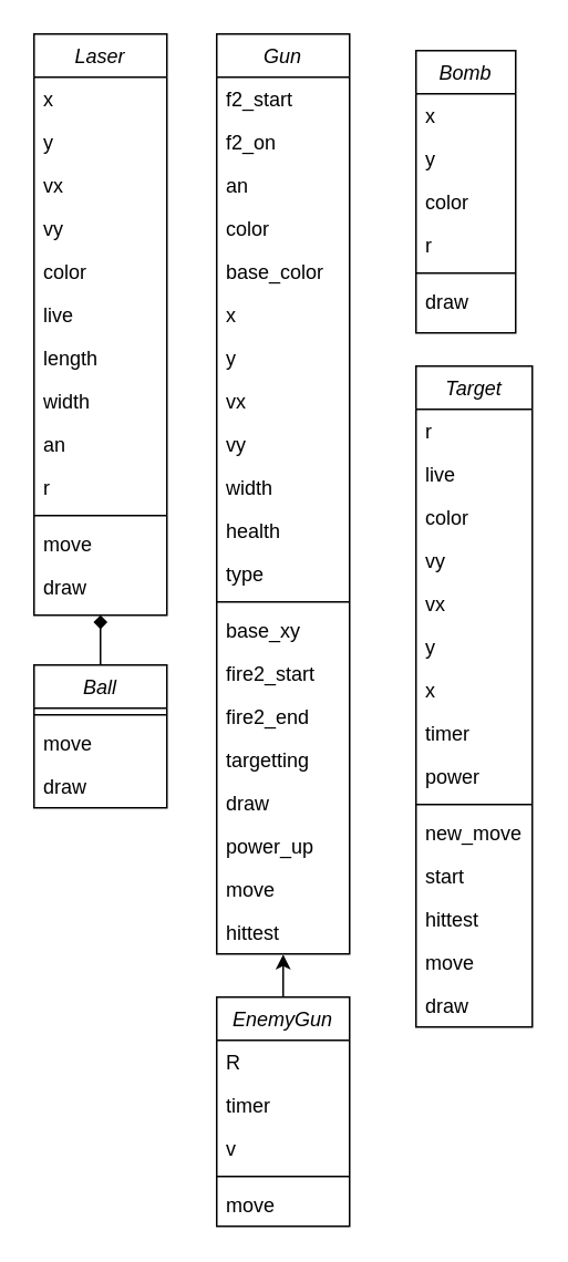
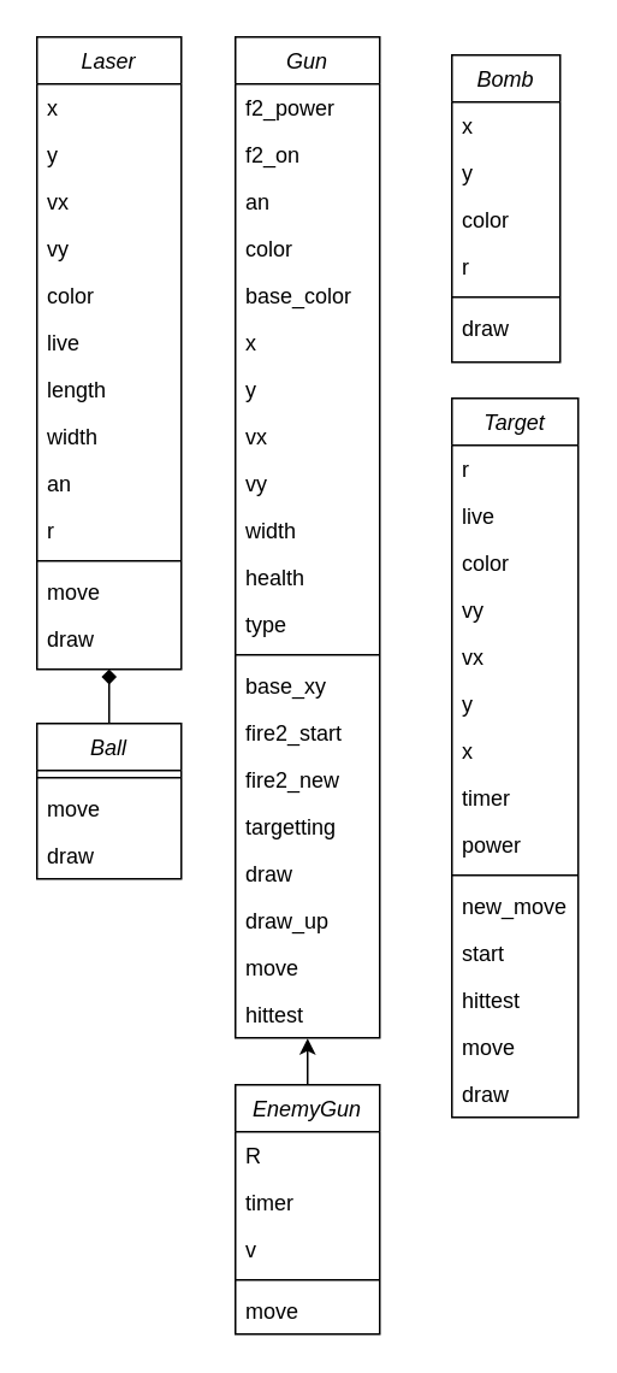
  <mxCell id="0" />
  <mxCell id="1" parent="0" />
  <mxCell id="2" value="Laser" style="swimlane;fontStyle=2;align=center;verticalAlign=top;childLayout=stackLayout;horizontal=1;startSize=26;horizontalStack=0;resizeParent=1;resizeLast=0;collapsible=1;marginBottom=0;rounded=0;shadow=0;strokeWidth=1;" vertex="1" parent="1"><mxGeometry x="20" y="20" width="80" height="350" as="geometry"><mxRectangle x="230" y="140" width="160" height="26" as="alternateBounds" /></mxGeometry></mxCell>
  <mxCell id="3" value="x" style="text;align=left;verticalAlign=top;spacingLeft=4;spacingRight=4;overflow=hidden;rotatable=0;points=[[0,0.5],[1,0.5]];portConstraint=eastwest;" vertex="1" parent="2"><mxGeometry y="26" width="80" height="26" as="geometry" /></mxCell>
  <mxCell id="4" value="y" style="text;align=left;verticalAlign=top;spacingLeft=4;spacingRight=4;overflow=hidden;rotatable=0;points=[[0,0.5],[1,0.5]];portConstraint=eastwest;rounded=0;shadow=0;html=0;" vertex="1" parent="2"><mxGeometry y="52" width="80" height="26" as="geometry" /></mxCell>
  <mxCell id="5" value="vx" style="text;align=left;verticalAlign=top;spacingLeft=4;spacingRight=4;overflow=hidden;rotatable=0;points=[[0,0.5],[1,0.5]];portConstraint=eastwest;rounded=0;shadow=0;html=0;" vertex="1" parent="2"><mxGeometry y="78" width="80" height="26" as="geometry" /></mxCell>
  <mxCell id="6" value="vy" style="text;align=left;verticalAlign=top;spacingLeft=4;spacingRight=4;overflow=hidden;rotatable=0;points=[[0,0.5],[1,0.5]];portConstraint=eastwest;rounded=0;shadow=0;html=0;" vertex="1" parent="2"><mxGeometry y="104" width="80" height="26" as="geometry" /></mxCell>
  <mxCell id="7" value="color" style="text;align=left;verticalAlign=top;spacingLeft=4;spacingRight=4;overflow=hidden;rotatable=0;points=[[0,0.5],[1,0.5]];portConstraint=eastwest;rounded=0;shadow=0;html=0;" vertex="1" parent="2"><mxGeometry y="130" width="80" height="26" as="geometry" /></mxCell>
  <mxCell id="8" value="live&#10;" style="text;align=left;verticalAlign=top;spacingLeft=4;spacingRight=4;overflow=hidden;rotatable=0;points=[[0,0.5],[1,0.5]];portConstraint=eastwest;rounded=0;shadow=0;html=0;" vertex="1" parent="2"><mxGeometry y="156" width="80" height="26" as="geometry" /></mxCell>
  <mxCell id="9" value="length" style="text;align=left;verticalAlign=top;spacingLeft=4;spacingRight=4;overflow=hidden;rotatable=0;points=[[0,0.5],[1,0.5]];portConstraint=eastwest;rounded=0;shadow=0;html=0;" vertex="1" parent="2"><mxGeometry y="182" width="80" height="26" as="geometry" /></mxCell>
  <mxCell id="10" value="width" style="text;align=left;verticalAlign=top;spacingLeft=4;spacingRight=4;overflow=hidden;rotatable=0;points=[[0,0.5],[1,0.5]];portConstraint=eastwest;rounded=0;shadow=0;html=0;" vertex="1" parent="2"><mxGeometry y="208" width="80" height="26" as="geometry" /></mxCell>
  <mxCell id="11" value="an" style="text;align=left;verticalAlign=top;spacingLeft=4;spacingRight=4;overflow=hidden;rotatable=0;points=[[0,0.5],[1,0.5]];portConstraint=eastwest;rounded=0;shadow=0;html=0;" vertex="1" parent="2"><mxGeometry y="234" width="80" height="26" as="geometry" /></mxCell>
  <mxCell id="12" value="r" style="text;align=left;verticalAlign=top;spacingLeft=4;spacingRight=4;overflow=hidden;rotatable=0;points=[[0,0.5],[1,0.5]];portConstraint=eastwest;rounded=0;shadow=0;html=0;" vertex="1" parent="2"><mxGeometry y="260" width="80" height="26" as="geometry" /></mxCell>
  <mxCell id="13" value="" style="line;html=1;strokeWidth=1;align=left;verticalAlign=middle;spacingTop=-1;spacingLeft=3;spacingRight=3;rotatable=0;labelPosition=right;points=[];portConstraint=eastwest;" vertex="1" parent="2"><mxGeometry y="286" width="80" height="8" as="geometry" /></mxCell>
  <mxCell id="14" value="move" style="text;align=left;verticalAlign=top;spacingLeft=4;spacingRight=4;overflow=hidden;rotatable=0;points=[[0,0.5],[1,0.5]];portConstraint=eastwest;" vertex="1" parent="2"><mxGeometry y="294" width="80" height="26" as="geometry" /></mxCell>
  <mxCell id="15" value="draw" style="text;align=left;verticalAlign=top;spacingLeft=4;spacingRight=4;overflow=hidden;rotatable=0;points=[[0,0.5],[1,0.5]];portConstraint=eastwest;" vertex="1" parent="2"><mxGeometry y="320" width="80" height="26" as="geometry" /></mxCell>
  <mxCell id="16" style="edgeStyle=orthogonalEdgeStyle;rounded=0;orthogonalLoop=1;jettySize=auto;html=1;exitX=0.5;exitY=0;exitDx=0;exitDy=0;entryX=0.5;entryY=1;entryDx=0;entryDy=0;endArrow=diamond;" edge="1" parent="1" source="17" target="2"><mxGeometry relative="1" as="geometry"><mxPoint x="99.36" y="391.662" as="targetPoint" /></mxGeometry></mxCell>
  <mxCell id="17" value="Ball" style="swimlane;fontStyle=2;align=center;verticalAlign=top;childLayout=stackLayout;horizontal=1;startSize=26;horizontalStack=0;resizeParent=1;resizeLast=0;collapsible=1;marginBottom=0;rounded=0;shadow=0;strokeWidth=1;" vertex="1" parent="1"><mxGeometry x="20" y="400" width="80" height="86" as="geometry"><mxRectangle x="230" y="140" width="160" height="26" as="alternateBounds" /></mxGeometry></mxCell>
  <mxCell id="18" value="" style="line;html=1;strokeWidth=1;align=left;verticalAlign=middle;spacingTop=-1;spacingLeft=3;spacingRight=3;rotatable=0;labelPosition=right;points=[];portConstraint=eastwest;" vertex="1" parent="17"><mxGeometry y="26" width="80" height="8" as="geometry" /></mxCell>
  <mxCell id="19" value="move" style="text;align=left;verticalAlign=top;spacingLeft=4;spacingRight=4;overflow=hidden;rotatable=0;points=[[0,0.5],[1,0.5]];portConstraint=eastwest;" vertex="1" parent="17"><mxGeometry y="34" width="80" height="26" as="geometry" /></mxCell>
  <mxCell id="20" value="draw" style="text;align=left;verticalAlign=top;spacingLeft=4;spacingRight=4;overflow=hidden;rotatable=0;points=[[0,0.5],[1,0.5]];portConstraint=eastwest;" vertex="1" parent="17"><mxGeometry y="60" width="80" height="26" as="geometry" /></mxCell>
  <mxCell id="21" value="Target" style="swimlane;fontStyle=2;align=center;verticalAlign=top;childLayout=stackLayout;horizontal=1;startSize=26;horizontalStack=0;resizeParent=1;resizeLast=0;collapsible=1;marginBottom=0;rounded=0;shadow=0;strokeWidth=1;" vertex="1" parent="1"><mxGeometry x="250" y="220" width="70" height="398" as="geometry"><mxRectangle x="230" y="140" width="160" height="26" as="alternateBounds" /></mxGeometry></mxCell>
  <mxCell id="22" value="r" style="text;align=left;verticalAlign=top;spacingLeft=4;spacingRight=4;overflow=hidden;rotatable=0;points=[[0,0.5],[1,0.5]];portConstraint=eastwest;rounded=0;shadow=0;html=0;" vertex="1" parent="21"><mxGeometry y="26" width="70" height="26" as="geometry" /></mxCell>
  <mxCell id="23" value="live&#10;" style="text;align=left;verticalAlign=top;spacingLeft=4;spacingRight=4;overflow=hidden;rotatable=0;points=[[0,0.5],[1,0.5]];portConstraint=eastwest;rounded=0;shadow=0;html=0;" vertex="1" parent="21"><mxGeometry y="52" width="70" height="26" as="geometry" /></mxCell>
  <mxCell id="24" value="color" style="text;align=left;verticalAlign=top;spacingLeft=4;spacingRight=4;overflow=hidden;rotatable=0;points=[[0,0.5],[1,0.5]];portConstraint=eastwest;rounded=0;shadow=0;html=0;" vertex="1" parent="21"><mxGeometry y="78" width="70" height="26" as="geometry" /></mxCell>
  <mxCell id="25" value="vy" style="text;align=left;verticalAlign=top;spacingLeft=4;spacingRight=4;overflow=hidden;rotatable=0;points=[[0,0.5],[1,0.5]];portConstraint=eastwest;rounded=0;shadow=0;html=0;" vertex="1" parent="21"><mxGeometry y="104" width="70" height="26" as="geometry" /></mxCell>
  <mxCell id="26" value="vx" style="text;align=left;verticalAlign=top;spacingLeft=4;spacingRight=4;overflow=hidden;rotatable=0;points=[[0,0.5],[1,0.5]];portConstraint=eastwest;rounded=0;shadow=0;html=0;" vertex="1" parent="21"><mxGeometry y="130" width="70" height="26" as="geometry" /></mxCell>
  <mxCell id="27" value="y" style="text;align=left;verticalAlign=top;spacingLeft=4;spacingRight=4;overflow=hidden;rotatable=0;points=[[0,0.5],[1,0.5]];portConstraint=eastwest;rounded=0;shadow=0;html=0;" vertex="1" parent="21"><mxGeometry y="156" width="70" height="26" as="geometry" /></mxCell>
  <mxCell id="28" value="x" style="text;align=left;verticalAlign=top;spacingLeft=4;spacingRight=4;overflow=hidden;rotatable=0;points=[[0,0.5],[1,0.5]];portConstraint=eastwest;" vertex="1" parent="21"><mxGeometry y="182" width="70" height="26" as="geometry" /></mxCell>
  <mxCell id="29" value="timer" style="text;align=left;verticalAlign=top;spacingLeft=4;spacingRight=4;overflow=hidden;rotatable=0;points=[[0,0.5],[1,0.5]];portConstraint=eastwest;" vertex="1" parent="21"><mxGeometry y="208" width="70" height="26" as="geometry" /></mxCell>
  <mxCell id="30" value="power" style="text;align=left;verticalAlign=top;spacingLeft=4;spacingRight=4;overflow=hidden;rotatable=0;points=[[0,0.5],[1,0.5]];portConstraint=eastwest;" vertex="1" parent="21"><mxGeometry y="234" width="70" height="26" as="geometry" /></mxCell>
  <mxCell id="31" value="" style="line;html=1;strokeWidth=1;align=left;verticalAlign=middle;spacingTop=-1;spacingLeft=3;spacingRight=3;rotatable=0;labelPosition=right;points=[];portConstraint=eastwest;" vertex="1" parent="21"><mxGeometry y="260" width="70" height="8" as="geometry" /></mxCell>
  <mxCell id="32" value="new_move" style="text;align=left;verticalAlign=top;spacingLeft=4;spacingRight=4;overflow=hidden;rotatable=0;points=[[0,0.5],[1,0.5]];portConstraint=eastwest;" vertex="1" parent="21"><mxGeometry y="268" width="70" height="26" as="geometry" /></mxCell>
  <mxCell id="33" value="start" style="text;align=left;verticalAlign=top;spacingLeft=4;spacingRight=4;overflow=hidden;rotatable=0;points=[[0,0.5],[1,0.5]];portConstraint=eastwest;" vertex="1" parent="21"><mxGeometry y="294" width="70" height="26" as="geometry" /></mxCell>
  <mxCell id="34" value="hittest" style="text;align=left;verticalAlign=top;spacingLeft=4;spacingRight=4;overflow=hidden;rotatable=0;points=[[0,0.5],[1,0.5]];portConstraint=eastwest;" vertex="1" parent="21"><mxGeometry y="320" width="70" height="26" as="geometry" /></mxCell>
  <mxCell id="35" value="move" style="text;align=left;verticalAlign=top;spacingLeft=4;spacingRight=4;overflow=hidden;rotatable=0;points=[[0,0.5],[1,0.5]];portConstraint=eastwest;" vertex="1" parent="21"><mxGeometry y="346" width="70" height="26" as="geometry" /></mxCell>
  <mxCell id="36" value="draw" style="text;align=left;verticalAlign=top;spacingLeft=4;spacingRight=4;overflow=hidden;rotatable=0;points=[[0,0.5],[1,0.5]];portConstraint=eastwest;" vertex="1" parent="21"><mxGeometry y="372" width="70" height="26" as="geometry" /></mxCell>
  <mxCell id="37" value="Gun" style="swimlane;fontStyle=2;align=center;verticalAlign=top;childLayout=stackLayout;horizontal=1;startSize=26;horizontalStack=0;resizeParent=1;resizeLast=0;collapsible=1;marginBottom=0;rounded=0;shadow=0;strokeWidth=1;" vertex="1" parent="1"><mxGeometry x="130" y="20" width="80" height="554" as="geometry"><mxRectangle x="230" y="140" width="160" height="26" as="alternateBounds" /></mxGeometry></mxCell>
- <mxCell id="38" value="f2_start" style="text;align=left;verticalAlign=top;spacingLeft=4;spacingRight=4;overflow=hidden;rotatable=0;points=[[0,0.5],[1,0.5]];portConstraint=eastwest;rounded=0;shadow=0;html=0;" vertex="1" parent="37"><mxGeometry y="26" width="80" height="26" as="geometry" /></mxCell>
+ <mxCell id="38" value="f2_power" style="text;align=left;verticalAlign=top;spacingLeft=4;spacingRight=4;overflow=hidden;rotatable=0;points=[[0,0.5],[1,0.5]];portConstraint=eastwest;rounded=0;shadow=0;html=0;" vertex="1" parent="37"><mxGeometry y="26" width="80" height="26" as="geometry" /></mxCell>
  <mxCell id="39" value="f2_on" style="text;align=left;verticalAlign=top;spacingLeft=4;spacingRight=4;overflow=hidden;rotatable=0;points=[[0,0.5],[1,0.5]];portConstraint=eastwest;rounded=0;shadow=0;html=0;" vertex="1" parent="37"><mxGeometry y="52" width="80" height="26" as="geometry" /></mxCell>
  <mxCell id="40" value="an" style="text;align=left;verticalAlign=top;spacingLeft=4;spacingRight=4;overflow=hidden;rotatable=0;points=[[0,0.5],[1,0.5]];portConstraint=eastwest;rounded=0;shadow=0;html=0;" vertex="1" parent="37"><mxGeometry y="78" width="80" height="26" as="geometry" /></mxCell>
  <mxCell id="41" value="color" style="text;align=left;verticalAlign=top;spacingLeft=4;spacingRight=4;overflow=hidden;rotatable=0;points=[[0,0.5],[1,0.5]];portConstraint=eastwest;rounded=0;shadow=0;html=0;" vertex="1" parent="37"><mxGeometry y="104" width="80" height="26" as="geometry" /></mxCell>
  <mxCell id="42" value="base_color" style="text;align=left;verticalAlign=top;spacingLeft=4;spacingRight=4;overflow=hidden;rotatable=0;points=[[0,0.5],[1,0.5]];portConstraint=eastwest;rounded=0;shadow=0;html=0;" vertex="1" parent="37"><mxGeometry y="130" width="80" height="26" as="geometry" /></mxCell>
  <mxCell id="43" value="x" style="text;align=left;verticalAlign=top;spacingLeft=4;spacingRight=4;overflow=hidden;rotatable=0;points=[[0,0.5],[1,0.5]];portConstraint=eastwest;" vertex="1" parent="37"><mxGeometry y="156" width="80" height="26" as="geometry" /></mxCell>
  <mxCell id="44" value="y" style="text;align=left;verticalAlign=top;spacingLeft=4;spacingRight=4;overflow=hidden;rotatable=0;points=[[0,0.5],[1,0.5]];portConstraint=eastwest;rounded=0;shadow=0;html=0;" vertex="1" parent="37"><mxGeometry y="182" width="80" height="26" as="geometry" /></mxCell>
  <mxCell id="45" value="vx" style="text;align=left;verticalAlign=top;spacingLeft=4;spacingRight=4;overflow=hidden;rotatable=0;points=[[0,0.5],[1,0.5]];portConstraint=eastwest;rounded=0;shadow=0;html=0;" vertex="1" parent="37"><mxGeometry y="208" width="80" height="26" as="geometry" /></mxCell>
  <mxCell id="46" value="vy" style="text;align=left;verticalAlign=top;spacingLeft=4;spacingRight=4;overflow=hidden;rotatable=0;points=[[0,0.5],[1,0.5]];portConstraint=eastwest;rounded=0;shadow=0;html=0;" vertex="1" parent="37"><mxGeometry y="234" width="80" height="26" as="geometry" /></mxCell>
  <mxCell id="47" value="width" style="text;align=left;verticalAlign=top;spacingLeft=4;spacingRight=4;overflow=hidden;rotatable=0;points=[[0,0.5],[1,0.5]];portConstraint=eastwest;rounded=0;shadow=0;html=0;" vertex="1" parent="37"><mxGeometry y="260" width="80" height="26" as="geometry" /></mxCell>
  <mxCell id="48" value="health" style="text;align=left;verticalAlign=top;spacingLeft=4;spacingRight=4;overflow=hidden;rotatable=0;points=[[0,0.5],[1,0.5]];portConstraint=eastwest;rounded=0;shadow=0;html=0;" vertex="1" parent="37"><mxGeometry y="286" width="80" height="26" as="geometry" /></mxCell>
  <mxCell id="49" value="type" style="text;align=left;verticalAlign=top;spacingLeft=4;spacingRight=4;overflow=hidden;rotatable=0;points=[[0,0.5],[1,0.5]];portConstraint=eastwest;rounded=0;shadow=0;html=0;" vertex="1" parent="37"><mxGeometry y="312" width="80" height="26" as="geometry" /></mxCell>
  <mxCell id="50" value="" style="line;html=1;strokeWidth=1;align=left;verticalAlign=middle;spacingTop=-1;spacingLeft=3;spacingRight=3;rotatable=0;labelPosition=right;points=[];portConstraint=eastwest;" vertex="1" parent="37"><mxGeometry y="338" width="80" height="8" as="geometry" /></mxCell>
  <mxCell id="51" value="base_xy" style="text;align=left;verticalAlign=top;spacingLeft=4;spacingRight=4;overflow=hidden;rotatable=0;points=[[0,0.5],[1,0.5]];portConstraint=eastwest;" vertex="1" parent="37"><mxGeometry y="346" width="80" height="26" as="geometry" /></mxCell>
  <mxCell id="52" value="fire2_start&#10;" style="text;align=left;verticalAlign=top;spacingLeft=4;spacingRight=4;overflow=hidden;rotatable=0;points=[[0,0.5],[1,0.5]];portConstraint=eastwest;" vertex="1" parent="37"><mxGeometry y="372" width="80" height="26" as="geometry" /></mxCell>
- <mxCell id="53" value="fire2_end" style="text;align=left;verticalAlign=top;spacingLeft=4;spacingRight=4;overflow=hidden;rotatable=0;points=[[0,0.5],[1,0.5]];portConstraint=eastwest;" vertex="1" parent="37"><mxGeometry y="398" width="80" height="26" as="geometry" /></mxCell>
+ <mxCell id="53" value="fire2_new" style="text;align=left;verticalAlign=top;spacingLeft=4;spacingRight=4;overflow=hidden;rotatable=0;points=[[0,0.5],[1,0.5]];portConstraint=eastwest;" vertex="1" parent="37"><mxGeometry y="398" width="80" height="26" as="geometry" /></mxCell>
  <mxCell id="54" value="targetting" style="text;align=left;verticalAlign=top;spacingLeft=4;spacingRight=4;overflow=hidden;rotatable=0;points=[[0,0.5],[1,0.5]];portConstraint=eastwest;" vertex="1" parent="37"><mxGeometry y="424" width="80" height="26" as="geometry" /></mxCell>
  <mxCell id="55" value="draw" style="text;align=left;verticalAlign=top;spacingLeft=4;spacingRight=4;overflow=hidden;rotatable=0;points=[[0,0.5],[1,0.5]];portConstraint=eastwest;" vertex="1" parent="37"><mxGeometry y="450" width="80" height="26" as="geometry" /></mxCell>
- <mxCell id="56" value="power_up" style="text;align=left;verticalAlign=top;spacingLeft=4;spacingRight=4;overflow=hidden;rotatable=0;points=[[0,0.5],[1,0.5]];portConstraint=eastwest;" vertex="1" parent="37"><mxGeometry y="476" width="80" height="26" as="geometry" /></mxCell>
+ <mxCell id="56" value="draw_up" style="text;align=left;verticalAlign=top;spacingLeft=4;spacingRight=4;overflow=hidden;rotatable=0;points=[[0,0.5],[1,0.5]];portConstraint=eastwest;" vertex="1" parent="37"><mxGeometry y="476" width="80" height="26" as="geometry" /></mxCell>
  <mxCell id="57" value="move" style="text;align=left;verticalAlign=top;spacingLeft=4;spacingRight=4;overflow=hidden;rotatable=0;points=[[0,0.5],[1,0.5]];portConstraint=eastwest;" vertex="1" parent="37"><mxGeometry y="502" width="80" height="26" as="geometry" /></mxCell>
  <mxCell id="58" value="hittest" style="text;align=left;verticalAlign=top;spacingLeft=4;spacingRight=4;overflow=hidden;rotatable=0;points=[[0,0.5],[1,0.5]];portConstraint=eastwest;" vertex="1" parent="37"><mxGeometry y="528" width="80" height="26" as="geometry" /></mxCell>
  <mxCell id="59" style="edgeStyle=orthogonalEdgeStyle;rounded=0;orthogonalLoop=1;jettySize=auto;html=1;exitX=0.5;exitY=0;exitDx=0;exitDy=0;entryX=0.5;entryY=1.013;entryDx=0;entryDy=0;entryPerimeter=0;" edge="1" parent="1" source="60" target="58"><mxGeometry relative="1" as="geometry" /></mxCell>
  <mxCell id="60" value="EnemyGun" style="swimlane;fontStyle=2;align=center;verticalAlign=top;childLayout=stackLayout;horizontal=1;startSize=26;horizontalStack=0;resizeParent=1;resizeLast=0;collapsible=1;marginBottom=0;rounded=0;shadow=0;strokeWidth=1;" vertex="1" parent="1"><mxGeometry x="130" y="600" width="80" height="138" as="geometry"><mxRectangle x="230" y="140" width="160" height="26" as="alternateBounds" /></mxGeometry></mxCell>
  <mxCell id="61" value="R" style="text;align=left;verticalAlign=top;spacingLeft=4;spacingRight=4;overflow=hidden;rotatable=0;points=[[0,0.5],[1,0.5]];portConstraint=eastwest;rounded=0;shadow=0;html=0;" vertex="1" parent="60"><mxGeometry y="26" width="80" height="26" as="geometry" /></mxCell>
  <mxCell id="62" value="timer" style="text;align=left;verticalAlign=top;spacingLeft=4;spacingRight=4;overflow=hidden;rotatable=0;points=[[0,0.5],[1,0.5]];portConstraint=eastwest;rounded=0;shadow=0;html=0;" vertex="1" parent="60"><mxGeometry y="52" width="80" height="26" as="geometry" /></mxCell>
  <mxCell id="63" value="v" style="text;align=left;verticalAlign=top;spacingLeft=4;spacingRight=4;overflow=hidden;rotatable=0;points=[[0,0.5],[1,0.5]];portConstraint=eastwest;rounded=0;shadow=0;html=0;" vertex="1" parent="60"><mxGeometry y="78" width="80" height="26" as="geometry" /></mxCell>
  <mxCell id="64" value="" style="line;html=1;strokeWidth=1;align=left;verticalAlign=middle;spacingTop=-1;spacingLeft=3;spacingRight=3;rotatable=0;labelPosition=right;points=[];portConstraint=eastwest;" vertex="1" parent="60"><mxGeometry y="104" width="80" height="8" as="geometry" /></mxCell>
  <mxCell id="65" value="move" style="text;align=left;verticalAlign=top;spacingLeft=4;spacingRight=4;overflow=hidden;rotatable=0;points=[[0,0.5],[1,0.5]];portConstraint=eastwest;" vertex="1" parent="60"><mxGeometry y="112" width="80" height="26" as="geometry" /></mxCell>
  <mxCell id="66" value="Bomb" style="swimlane;fontStyle=2;align=center;verticalAlign=top;childLayout=stackLayout;horizontal=1;startSize=26;horizontalStack=0;resizeParent=1;resizeLast=0;collapsible=1;marginBottom=0;rounded=0;shadow=0;strokeWidth=1;" vertex="1" parent="1"><mxGeometry x="250" y="30" width="60" height="170" as="geometry"><mxRectangle x="230" y="140" width="160" height="26" as="alternateBounds" /></mxGeometry></mxCell>
  <mxCell id="67" value="x" style="text;align=left;verticalAlign=top;spacingLeft=4;spacingRight=4;overflow=hidden;rotatable=0;points=[[0,0.5],[1,0.5]];portConstraint=eastwest;" vertex="1" parent="66"><mxGeometry y="26" width="60" height="26" as="geometry" /></mxCell>
  <mxCell id="68" value="y" style="text;align=left;verticalAlign=top;spacingLeft=4;spacingRight=4;overflow=hidden;rotatable=0;points=[[0,0.5],[1,0.5]];portConstraint=eastwest;rounded=0;shadow=0;html=0;" vertex="1" parent="66"><mxGeometry y="52" width="60" height="26" as="geometry" /></mxCell>
  <mxCell id="69" value="color" style="text;align=left;verticalAlign=top;spacingLeft=4;spacingRight=4;overflow=hidden;rotatable=0;points=[[0,0.5],[1,0.5]];portConstraint=eastwest;rounded=0;shadow=0;html=0;" vertex="1" parent="66"><mxGeometry y="78" width="60" height="26" as="geometry" /></mxCell>
  <mxCell id="70" value="r" style="text;align=left;verticalAlign=top;spacingLeft=4;spacingRight=4;overflow=hidden;rotatable=0;points=[[0,0.5],[1,0.5]];portConstraint=eastwest;rounded=0;shadow=0;html=0;" vertex="1" parent="66"><mxGeometry y="104" width="60" height="26" as="geometry" /></mxCell>
  <mxCell id="71" value="" style="line;html=1;strokeWidth=1;align=left;verticalAlign=middle;spacingTop=-1;spacingLeft=3;spacingRight=3;rotatable=0;labelPosition=right;points=[];portConstraint=eastwest;" vertex="1" parent="66"><mxGeometry y="130" width="60" height="8" as="geometry" /></mxCell>
  <mxCell id="72" value="draw" style="text;align=left;verticalAlign=top;spacingLeft=4;spacingRight=4;overflow=hidden;rotatable=0;points=[[0,0.5],[1,0.5]];portConstraint=eastwest;" vertex="1" parent="66"><mxGeometry y="138" width="60" height="26" as="geometry" /></mxCell>
